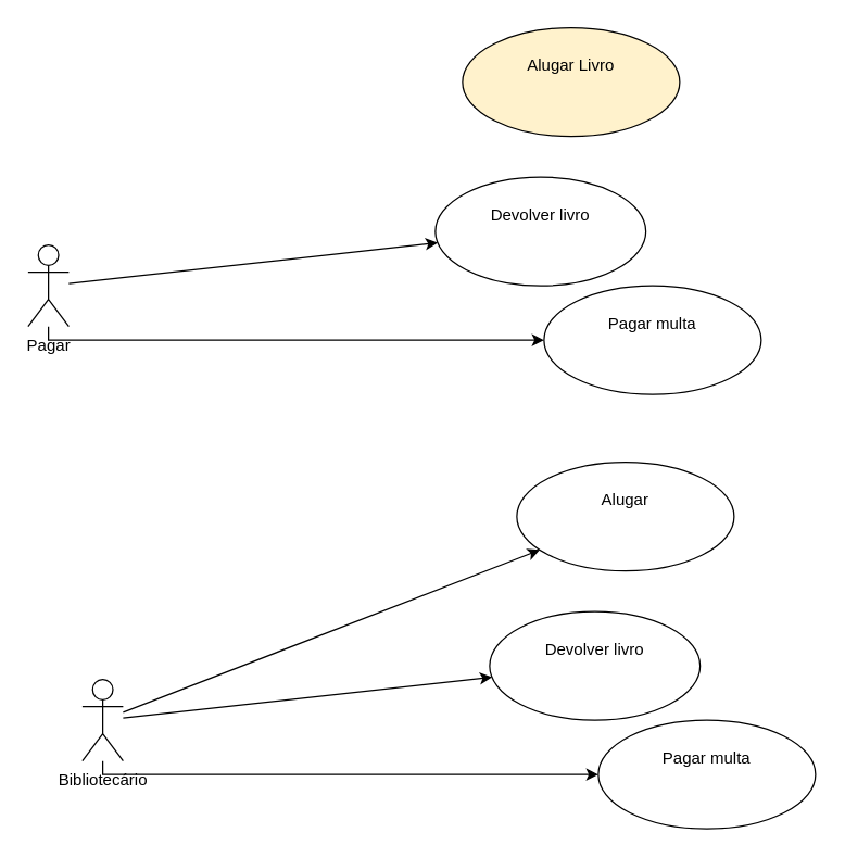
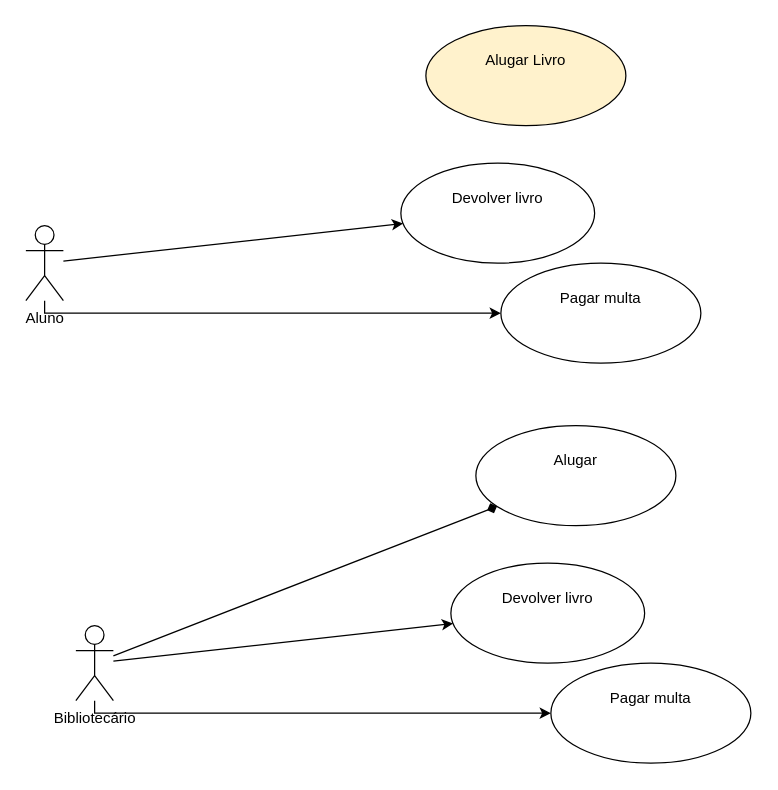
  <mxCell id="0" />
  <mxCell id="1" parent="0" />
  <mxCell id="2" value="" style="rounded=0;orthogonalLoop=1;jettySize=auto;html=1;" edge="1" parent="1" source="4" target="5"><mxGeometry relative="1" as="geometry" /></mxCell>
  <mxCell id="3" value="" style="edgeStyle=orthogonalEdgeStyle;rounded=0;orthogonalLoop=1;jettySize=auto;html=1;" edge="1" parent="1" source="4" target="7"><mxGeometry relative="1" as="geometry"><Array as="points"><mxPoint x="35" y="250" /><mxPoint x="430" y="250" /></Array></mxGeometry></mxCell>
- <mxCell id="4" value="Pagar" style="shape=umlActor;verticalLabelPosition=bottom;verticalAlign=top;html=1;outlineConnect=0;" vertex="1" parent="1"><mxGeometry x="20" y="180" width="30" height="60" as="geometry" /></mxCell>
+ <mxCell id="4" value="Aluno" style="shape=umlActor;verticalLabelPosition=bottom;verticalAlign=top;html=1;outlineConnect=0;" vertex="1" parent="1"><mxGeometry x="20" y="180" width="30" height="60" as="geometry" /></mxCell>
  <mxCell id="5" value="&lt;div&gt;&lt;br&gt;&lt;/div&gt;&lt;div&gt;Devolver livro&lt;br&gt;&lt;/div&gt;&lt;div&gt;&lt;br&gt;&lt;/div&gt;" style="ellipse;whiteSpace=wrap;html=1;verticalAlign=top;" vertex="1" parent="1"><mxGeometry x="320" y="130" width="155" height="80" as="geometry" /></mxCell>
  <mxCell id="6" value="&lt;div&gt;&lt;br&gt;&lt;/div&gt;&lt;div&gt;Alugar Livro&lt;br&gt;&lt;/div&gt;" style="ellipse;whiteSpace=wrap;html=1;verticalAlign=top;fillColor=#fff2cc;" vertex="1" parent="1"><mxGeometry x="340" y="20" width="160" height="80" as="geometry" /></mxCell>
  <mxCell id="7" value="&lt;div&gt;&lt;br&gt;&lt;/div&gt;&lt;div&gt;Pagar multa&lt;br&gt;&lt;/div&gt;" style="ellipse;whiteSpace=wrap;html=1;verticalAlign=top;" vertex="1" parent="1"><mxGeometry x="400" y="210" width="160" height="80" as="geometry" /></mxCell>
  <mxCell id="8" value="" style="rounded=0;orthogonalLoop=1;jettySize=auto;html=1;" edge="1" parent="1" source="11" target="12"><mxGeometry relative="1" as="geometry" /></mxCell>
- <mxCell id="9" value="" style="rounded=0;orthogonalLoop=1;jettySize=auto;html=1;" edge="1" parent="1" source="11" target="13"><mxGeometry relative="1" as="geometry" /></mxCell>
+ <mxCell id="9" value="" style="rounded=0;orthogonalLoop=1;jettySize=auto;html=1;endArrow=diamond;" edge="1" parent="1" source="11" target="13"><mxGeometry relative="1" as="geometry" /></mxCell>
  <mxCell id="10" value="" style="edgeStyle=orthogonalEdgeStyle;rounded=0;orthogonalLoop=1;jettySize=auto;html=1;" edge="1" parent="1" source="11" target="14"><mxGeometry relative="1" as="geometry"><Array as="points"><mxPoint x="75" y="570" /><mxPoint x="470" y="570" /></Array></mxGeometry></mxCell>
  <mxCell id="11" value="Bibliotecário" style="shape=umlActor;verticalLabelPosition=bottom;verticalAlign=top;html=1;outlineConnect=0;" vertex="1" parent="1"><mxGeometry x="60" y="500" width="30" height="60" as="geometry" /></mxCell>
  <mxCell id="12" value="&lt;div&gt;&lt;br&gt;&lt;/div&gt;&lt;div&gt;Devolver livro&lt;br&gt;&lt;/div&gt;&lt;div&gt;&lt;br&gt;&lt;/div&gt;" style="ellipse;whiteSpace=wrap;html=1;verticalAlign=top;" vertex="1" parent="1"><mxGeometry x="360" y="450" width="155" height="80" as="geometry" /></mxCell>
  <mxCell id="13" value="&lt;div&gt;&lt;br&gt;&lt;/div&gt;&lt;div&gt;Alugar&lt;/div&gt;" style="ellipse;whiteSpace=wrap;html=1;verticalAlign=top;" vertex="1" parent="1"><mxGeometry x="380" y="340" width="160" height="80" as="geometry" /></mxCell>
  <mxCell id="14" value="&lt;div&gt;&lt;br&gt;&lt;/div&gt;&lt;div&gt;Pagar multa&lt;br&gt;&lt;/div&gt;" style="ellipse;whiteSpace=wrap;html=1;verticalAlign=top;" vertex="1" parent="1"><mxGeometry x="440" y="530" width="160" height="80" as="geometry" /></mxCell>
